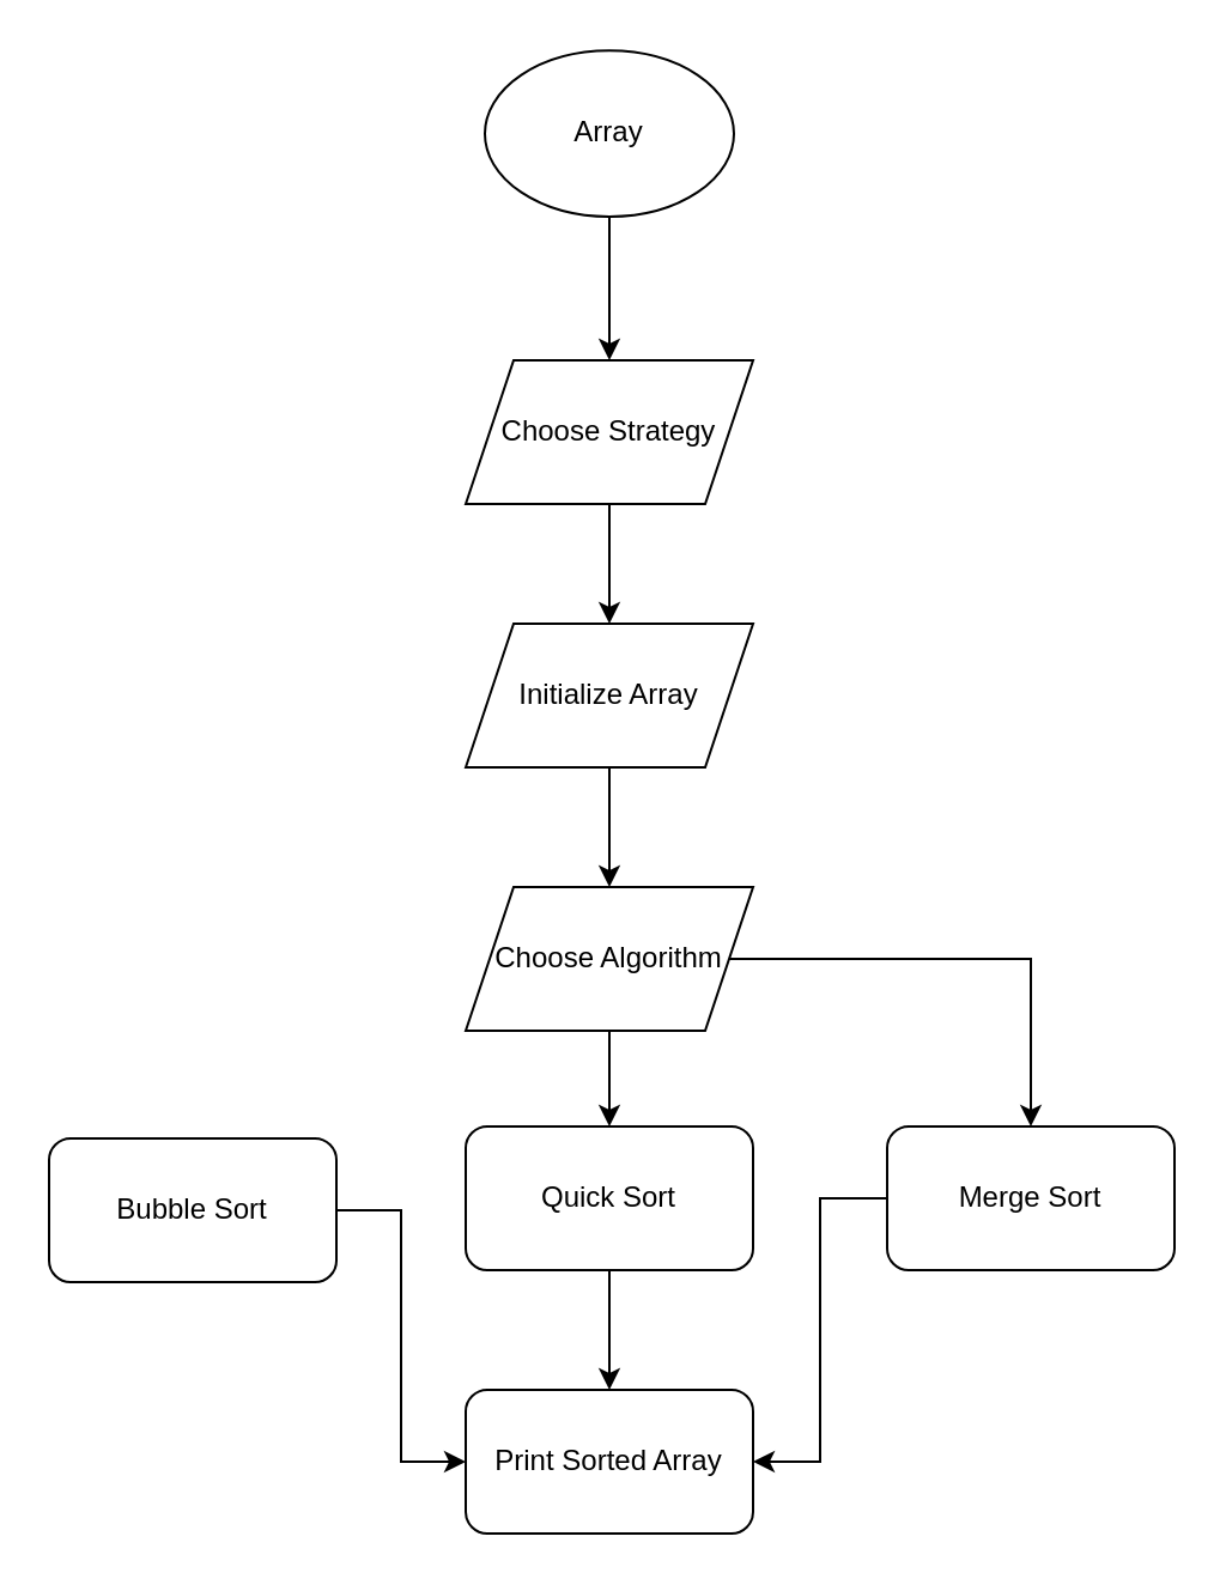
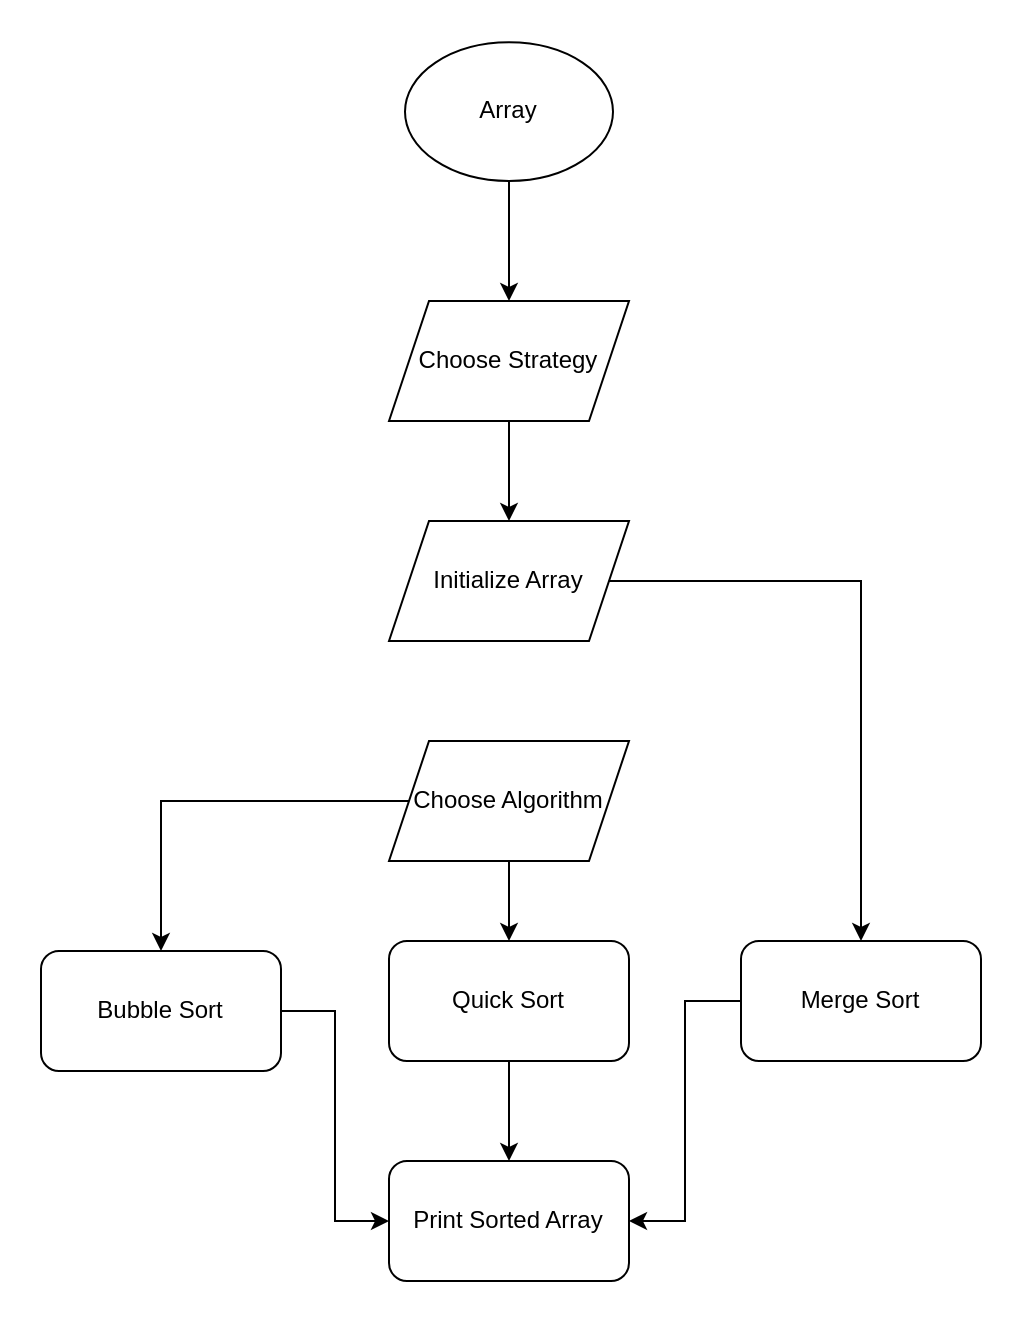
  <mxCell id="0" />
  <mxCell id="1" parent="0" />
  <mxCell id="2" value="" style="edgeStyle=orthogonalEdgeStyle;rounded=0;orthogonalLoop=1;jettySize=auto;html=1;" edge="1" parent="1" source="3" target="5"><mxGeometry relative="1" as="geometry" /></mxCell>
  <mxCell id="3" value="Choose Strategy" style="shape=parallelogram;perimeter=parallelogramPerimeter;whiteSpace=wrap;html=1;fixedSize=1;" vertex="1" parent="1"><mxGeometry x="194" y="150" width="120" height="60" as="geometry" /></mxCell>
- <mxCell id="4" value="" style="edgeStyle=orthogonalEdgeStyle;rounded=0;orthogonalLoop=1;jettySize=auto;html=1;" edge="1" parent="1" source="5" target="9"><mxGeometry relative="1" as="geometry" /></mxCell>
+ <mxCell id="4" value="" style="edgeStyle=orthogonalEdgeStyle;rounded=0;orthogonalLoop=1;jettySize=auto;html=1;" edge="1" parent="1" source="5" target="15"><mxGeometry relative="1" as="geometry" /></mxCell>
  <mxCell id="5" value="Initialize Array" style="shape=parallelogram;perimeter=parallelogramPerimeter;whiteSpace=wrap;html=1;fixedSize=1;" vertex="1" parent="1"><mxGeometry x="194" y="260" width="120" height="60" as="geometry" /></mxCell>
+ <mxCell id="6" style="edgeStyle=orthogonalEdgeStyle;rounded=0;orthogonalLoop=1;jettySize=auto;html=1;entryX=0.5;entryY=0;entryDx=0;entryDy=0;" edge="1" parent="1" source="9" target="11"><mxGeometry relative="1" as="geometry" /></mxCell>
  <mxCell id="7" style="edgeStyle=orthogonalEdgeStyle;rounded=0;orthogonalLoop=1;jettySize=auto;html=1;exitX=0.5;exitY=1;exitDx=0;exitDy=0;" edge="1" parent="1" source="9" target="13"><mxGeometry relative="1" as="geometry" /></mxCell>
- <mxCell id="8" style="edgeStyle=orthogonalEdgeStyle;rounded=0;orthogonalLoop=1;jettySize=auto;html=1;exitX=1;exitY=0.5;exitDx=0;exitDy=0;entryX=0.5;entryY=0;entryDx=0;entryDy=0;" edge="1" parent="1" source="9" target="15"><mxGeometry relative="1" as="geometry" /></mxCell>
  <mxCell id="9" value="Choose Algorithm" style="shape=parallelogram;perimeter=parallelogramPerimeter;whiteSpace=wrap;html=1;fixedSize=1;" vertex="1" parent="1"><mxGeometry x="194" y="370" width="120" height="60" as="geometry" /></mxCell>
  <mxCell id="10" style="edgeStyle=orthogonalEdgeStyle;rounded=0;orthogonalLoop=1;jettySize=auto;html=1;entryX=0;entryY=0.5;entryDx=0;entryDy=0;" edge="1" parent="1" source="11" target="16"><mxGeometry relative="1" as="geometry" /></mxCell>
  <mxCell id="11" value="Bubble Sort" style="rounded=1;whiteSpace=wrap;html=1;" vertex="1" parent="1"><mxGeometry x="20" y="475" width="120" height="60" as="geometry" /></mxCell>
  <mxCell id="12" value="" style="edgeStyle=orthogonalEdgeStyle;rounded=0;orthogonalLoop=1;jettySize=auto;html=1;" edge="1" parent="1" source="13" target="16"><mxGeometry relative="1" as="geometry" /></mxCell>
  <mxCell id="13" value="Quick Sort" style="rounded=1;whiteSpace=wrap;html=1;" vertex="1" parent="1"><mxGeometry x="194" y="470" width="120" height="60" as="geometry" /></mxCell>
  <mxCell id="14" style="edgeStyle=orthogonalEdgeStyle;rounded=0;orthogonalLoop=1;jettySize=auto;html=1;entryX=1;entryY=0.5;entryDx=0;entryDy=0;" edge="1" parent="1" source="15" target="16"><mxGeometry relative="1" as="geometry" /></mxCell>
  <mxCell id="15" value="Merge Sort " style="rounded=1;whiteSpace=wrap;html=1;" vertex="1" parent="1"><mxGeometry x="370" y="470" width="120" height="60" as="geometry" /></mxCell>
  <mxCell id="16" value="Print Sorted Array" style="rounded=1;whiteSpace=wrap;html=1;" vertex="1" parent="1"><mxGeometry x="194" y="580" width="120" height="60" as="geometry" /></mxCell>
  <mxCell id="17" value="" style="edgeStyle=orthogonalEdgeStyle;rounded=0;orthogonalLoop=1;jettySize=auto;html=1;" edge="1" parent="1" source="18" target="3"><mxGeometry relative="1" as="geometry" /></mxCell>
  <mxCell id="18" value="Array" style="ellipse;whiteSpace=wrap;html=1;" vertex="1" parent="1"><mxGeometry x="202" y="20.67" width="104" height="69.33" as="geometry" /></mxCell>
